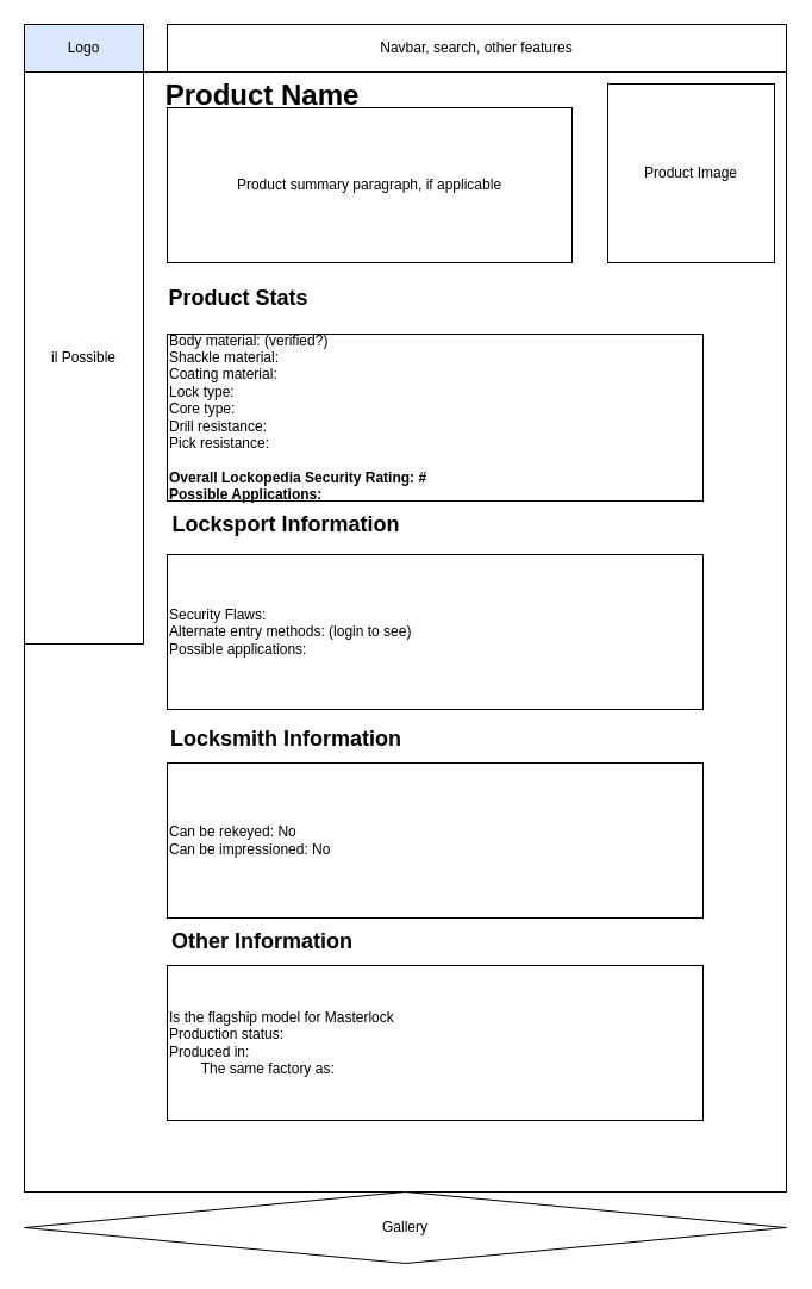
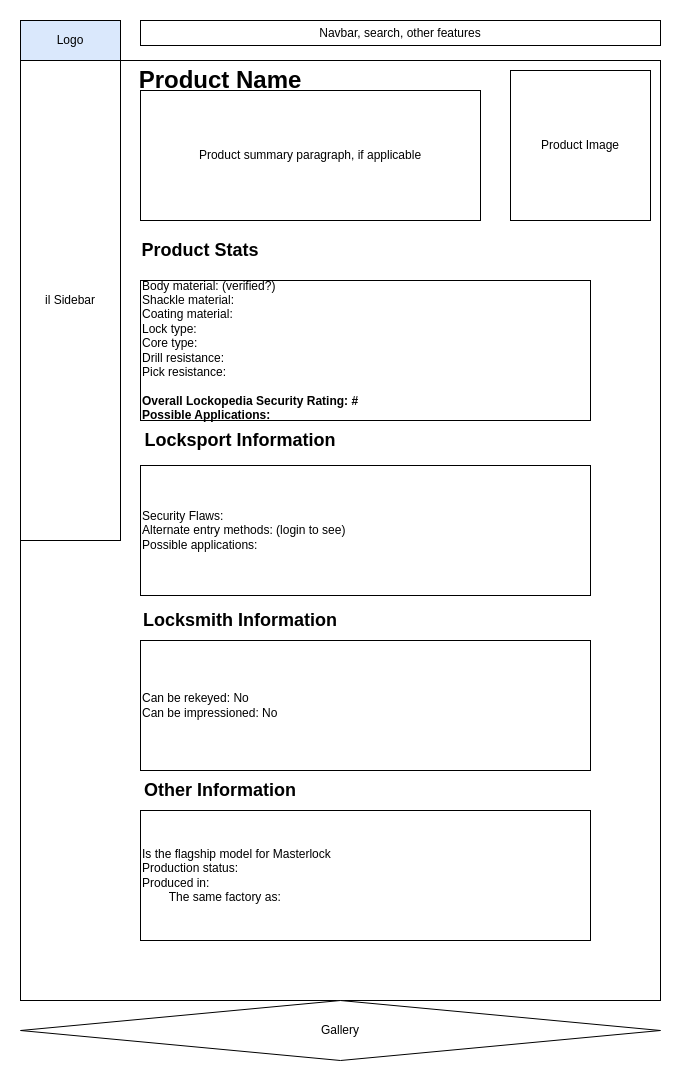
  <mxCell id="0" />
  <mxCell id="1" parent="0" />
  <mxCell id="2" value="" style="rounded=0;whiteSpace=wrap;html=1;" vertex="1" parent="1"><mxGeometry x="20" y="60" width="640" height="940" as="geometry" /></mxCell>
  <mxCell id="3" value="Logo" style="rounded=0;whiteSpace=wrap;html=1;fillColor=#dae8fc;" vertex="1" parent="1"><mxGeometry x="20" y="20" width="100" height="40" as="geometry" /></mxCell>
- <mxCell id="4" value="Navbar, search, other features" style="rounded=0;whiteSpace=wrap;html=1;" vertex="1" parent="1"><mxGeometry x="140" y="20" width="520" height="40" as="geometry" /></mxCell>
+ <mxCell id="4" value="Navbar, search, other features" style="rounded=0;whiteSpace=wrap;html=1;" vertex="1" parent="1"><mxGeometry x="140" y="20" width="520" height="25" as="geometry" /></mxCell>
  <mxCell id="5" value="&lt;h1&gt;Product Name&lt;/h1&gt;" style="text;html=1;strokeColor=none;fillColor=none;align=center;verticalAlign=middle;whiteSpace=wrap;rounded=0;" vertex="1" parent="1"><mxGeometry x="120" y="70" width="200" height="20" as="geometry" /></mxCell>
- <mxCell id="6" value="il Possible" style="rounded=0;whiteSpace=wrap;html=1;" vertex="1" parent="1"><mxGeometry x="20" y="60" width="100" height="480" as="geometry" /></mxCell>
+ <mxCell id="6" value="il Sidebar" style="rounded=0;whiteSpace=wrap;html=1;" vertex="1" parent="1"><mxGeometry x="20" y="60" width="100" height="480" as="geometry" /></mxCell>
  <mxCell id="7" value="Product Image" style="rounded=0;whiteSpace=wrap;html=1;" vertex="1" parent="1"><mxGeometry x="510" y="70" width="140" height="150" as="geometry" /></mxCell>
  <mxCell id="8" value="Product summary paragraph, if applicable" style="rounded=0;whiteSpace=wrap;html=1;" vertex="1" parent="1"><mxGeometry x="140" y="90" width="340" height="130" as="geometry" /></mxCell>
  <mxCell id="9" value="&lt;h2&gt;Product Stats&lt;/h2&gt;" style="text;html=1;strokeColor=none;fillColor=none;align=center;verticalAlign=middle;whiteSpace=wrap;rounded=0;" vertex="1" parent="1"><mxGeometry x="100" y="240" width="200" height="20" as="geometry" /></mxCell>
  <mxCell id="10" value="Body material: (verified?)&lt;br&gt;Shackle material:&lt;br&gt;Coating material:&lt;br&gt;Lock type:&lt;br&gt;Core type:&lt;br&gt;Drill resistance:&lt;br&gt;Pick resistance:&lt;br&gt;&lt;br&gt;&lt;b&gt;Overall Lockopedia Security Rating: #&lt;br&gt;Possible Applications:&lt;br&gt;&lt;/b&gt;" style="rounded=0;whiteSpace=wrap;html=1;align=left;" vertex="1" parent="1"><mxGeometry x="140" y="280" width="450" height="140" as="geometry" /></mxCell>
  <mxCell id="11" value="&lt;h2&gt;Locksport Information&lt;/h2&gt;" style="text;html=1;strokeColor=none;fillColor=none;align=center;verticalAlign=middle;whiteSpace=wrap;rounded=0;" vertex="1" parent="1"><mxGeometry x="80" y="430" width="320" height="20" as="geometry" /></mxCell>
  <mxCell id="12" value="Security Flaws:&lt;br&gt;Alternate entry methods: (login to see)&lt;br&gt;Possible applications:" style="rounded=0;whiteSpace=wrap;html=1;align=left;" vertex="1" parent="1"><mxGeometry x="140" y="465" width="450" height="130" as="geometry" /></mxCell>
  <mxCell id="13" value="Is the flagship model for Masterlock&lt;br&gt;Production status:&lt;br&gt;Produced in:&lt;br&gt;&lt;span style=&quot;white-space: pre&quot;&gt;&#09;&lt;/span&gt;The same factory as:&lt;br&gt;" style="rounded=0;whiteSpace=wrap;html=1;align=left;" vertex="1" parent="1"><mxGeometry x="140" y="810" width="450" height="130" as="geometry" /></mxCell>
  <mxCell id="14" value="&lt;h2&gt;Other Information&lt;/h2&gt;" style="text;html=1;strokeColor=none;fillColor=none;align=center;verticalAlign=middle;whiteSpace=wrap;rounded=0;" vertex="1" parent="1"><mxGeometry x="60" y="780" width="320" height="20" as="geometry" /></mxCell>
  <mxCell id="15" value="Gallery" style="rhombus;whiteSpace=wrap;html=1;" vertex="1" parent="1"><mxGeometry x="20" y="1000" width="640" height="60" as="geometry" /></mxCell>
  <mxCell id="16" value="&lt;h2&gt;Locksmith Information&lt;/h2&gt;" style="text;html=1;strokeColor=none;fillColor=none;align=center;verticalAlign=middle;whiteSpace=wrap;rounded=0;" vertex="1" parent="1"><mxGeometry x="80" y="610" width="320" height="20" as="geometry" /></mxCell>
  <mxCell id="17" value="Can be rekeyed: No&lt;br&gt;Can be impressioned: No" style="rounded=0;whiteSpace=wrap;html=1;align=left;" vertex="1" parent="1"><mxGeometry x="140" y="640" width="450" height="130" as="geometry" /></mxCell>
